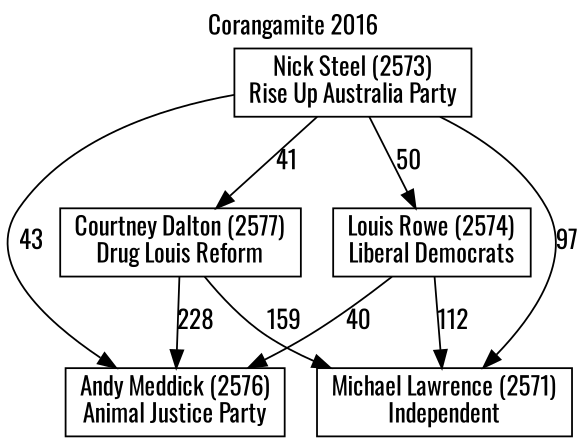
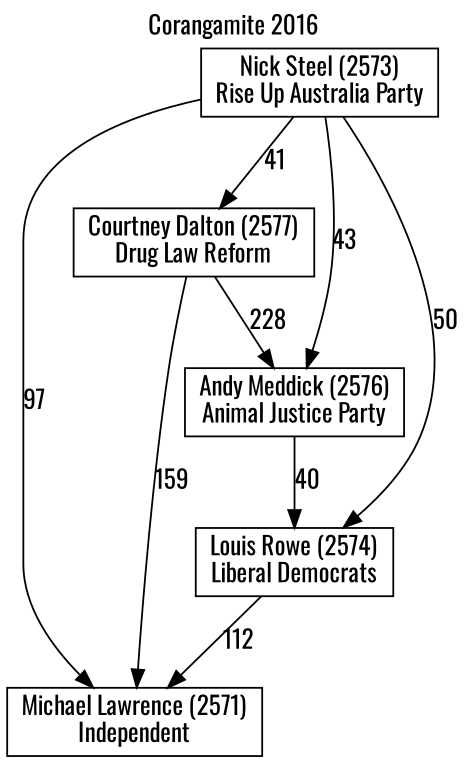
  digraph {
    fontname=Oswald
    label="Corangamite 2016"
    labelloc=t
    mclimit=10
    node [fontname=Oswald shape=box]
    edge [fontname=Oswald]
    n1 [label="Michael Lawrence (2571)\nIndependent"]
    n2 [label="Andy Meddick (2576)\nAnimal Justice Party"]
-   n3 [label="Courtney Dalton (2577)\nDrug Louis Reform"]
+   n3 [label="Courtney Dalton (2577)\nDrug Law Reform"]
    n4 [label="Louis Rowe (2574)\nLiberal Democrats"]
    n5 [label="Nick Steel (2573)\nRise Up Australia Party"]
    n3 -> n1 [label=159]
    n3 -> n2 [label=228]
    n4 -> n1 [label=112]
-   n4 -> n2 [label=40]
+   n2 -> n4 [label=40]
    n5 -> n1 [label=97]
    n5 -> n2 [label=43]
    n5 -> n3 [label=41]
    n5 -> n4 [label=50]
  }
